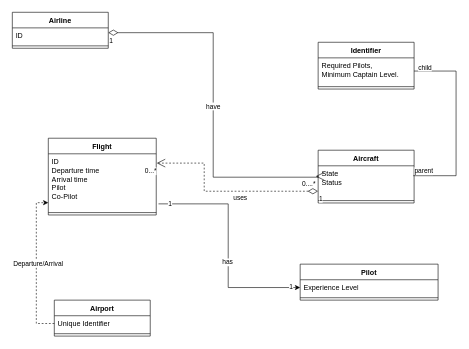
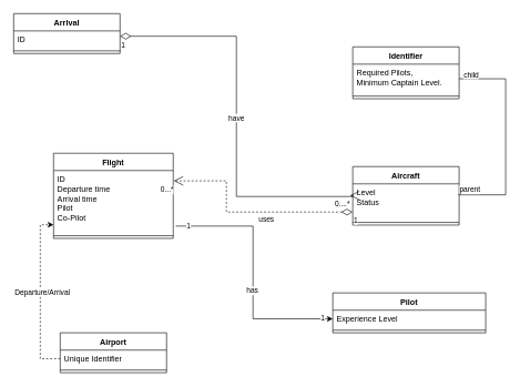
  <mxCell id="0" />
  <mxCell id="1" parent="0" />
- <mxCell id="2" value="Airline" style="swimlane;fontStyle=1;align=center;verticalAlign=top;childLayout=stackLayout;horizontal=1;startSize=26;horizontalStack=0;resizeParent=1;resizeParentMax=0;resizeLast=0;collapsible=1;marginBottom=0;whiteSpace=wrap;html=1;" vertex="1" parent="1"><mxGeometry x="20" y="20" width="160" height="60" as="geometry" /></mxCell>
+ <mxCell id="2" value="Arrival" style="swimlane;fontStyle=1;align=center;verticalAlign=top;childLayout=stackLayout;horizontal=1;startSize=26;horizontalStack=0;resizeParent=1;resizeParentMax=0;resizeLast=0;collapsible=1;marginBottom=0;whiteSpace=wrap;html=1;" vertex="1" parent="1"><mxGeometry x="20" y="20" width="160" height="60" as="geometry" /></mxCell>
  <mxCell id="3" value="ID" style="text;strokeColor=none;fillColor=none;align=left;verticalAlign=top;spacingLeft=4;spacingRight=4;overflow=hidden;rotatable=0;points=[[0,0.5],[1,0.5]];portConstraint=eastwest;whiteSpace=wrap;html=1;" vertex="1" parent="2"><mxGeometry y="26" width="160" height="26" as="geometry" /></mxCell>
  <mxCell id="4" value="" style="line;strokeWidth=1;fillColor=none;align=left;verticalAlign=middle;spacingTop=-1;spacingLeft=3;spacingRight=3;rotatable=0;labelPosition=right;points=[];portConstraint=eastwest;strokeColor=inherit;" vertex="1" parent="2"><mxGeometry y="52" width="160" height="8" as="geometry" /></mxCell>
  <mxCell id="5" value="Identifier" style="swimlane;fontStyle=1;align=center;verticalAlign=top;childLayout=stackLayout;horizontal=1;startSize=26;horizontalStack=0;resizeParent=1;resizeParentMax=0;resizeLast=0;collapsible=1;marginBottom=0;whiteSpace=wrap;html=1;" vertex="1" parent="1"><mxGeometry x="530" y="70" width="160" height="78" as="geometry" /></mxCell>
  <mxCell id="6" value=" Required Pilots,&lt;div&gt;Minimum Captain Level.&lt;/div&gt;" style="text;strokeColor=none;fillColor=none;align=left;verticalAlign=top;spacingLeft=4;spacingRight=4;overflow=hidden;rotatable=0;points=[[0,0.5],[1,0.5]];portConstraint=eastwest;whiteSpace=wrap;html=1;" vertex="1" parent="5"><mxGeometry y="26" width="160" height="44" as="geometry" /></mxCell>
  <mxCell id="7" value="" style="line;strokeWidth=1;fillColor=none;align=left;verticalAlign=middle;spacingTop=-1;spacingLeft=3;spacingRight=3;rotatable=0;labelPosition=right;points=[];portConstraint=eastwest;strokeColor=inherit;" vertex="1" parent="5"><mxGeometry y="70" width="160" height="8" as="geometry" /></mxCell>
  <mxCell id="8" value="Flight" style="swimlane;fontStyle=1;align=center;verticalAlign=top;childLayout=stackLayout;horizontal=1;startSize=26;horizontalStack=0;resizeParent=1;resizeParentMax=0;resizeLast=0;collapsible=1;marginBottom=0;whiteSpace=wrap;html=1;" vertex="1" parent="1"><mxGeometry x="80" y="230" width="180" height="128" as="geometry" /></mxCell>
  <mxCell id="9" value="ID&lt;div&gt;Departure time&lt;/div&gt;&lt;div&gt;Arrival time&lt;/div&gt;&lt;div&gt;Pilot&lt;br&gt;Co-Pilot&lt;/div&gt;" style="text;strokeColor=none;fillColor=none;align=left;verticalAlign=top;spacingLeft=4;spacingRight=4;overflow=hidden;rotatable=0;points=[[0,0.5],[1,0.5]];portConstraint=eastwest;whiteSpace=wrap;html=1;" vertex="1" parent="8"><mxGeometry y="26" width="180" height="94" as="geometry" /></mxCell>
  <mxCell id="10" value="" style="line;strokeWidth=1;fillColor=none;align=left;verticalAlign=middle;spacingTop=-1;spacingLeft=3;spacingRight=3;rotatable=0;labelPosition=right;points=[];portConstraint=eastwest;strokeColor=inherit;" vertex="1" parent="8"><mxGeometry y="120" width="180" height="8" as="geometry" /></mxCell>
  <mxCell id="11" value="Aircraft" style="swimlane;fontStyle=1;align=center;verticalAlign=top;childLayout=stackLayout;horizontal=1;startSize=26;horizontalStack=0;resizeParent=1;resizeParentMax=0;resizeLast=0;collapsible=1;marginBottom=0;whiteSpace=wrap;html=1;" vertex="1" parent="1"><mxGeometry x="530" y="250" width="160" height="88" as="geometry" /></mxCell>
- <mxCell id="12" value="State&lt;div&gt;Status&lt;/div&gt;" style="text;strokeColor=none;fillColor=none;align=left;verticalAlign=top;spacingLeft=4;spacingRight=4;overflow=hidden;rotatable=0;points=[[0,0.5],[1,0.5]];portConstraint=eastwest;whiteSpace=wrap;html=1;" vertex="1" parent="11"><mxGeometry y="26" width="160" height="54" as="geometry" /></mxCell>
+ <mxCell id="12" value="Level&lt;div&gt;Status&lt;/div&gt;" style="text;strokeColor=none;fillColor=none;align=left;verticalAlign=top;spacingLeft=4;spacingRight=4;overflow=hidden;rotatable=0;points=[[0,0.5],[1,0.5]];portConstraint=eastwest;whiteSpace=wrap;html=1;" vertex="1" parent="11"><mxGeometry y="26" width="160" height="54" as="geometry" /></mxCell>
  <mxCell id="13" value="" style="line;strokeWidth=1;fillColor=none;align=left;verticalAlign=middle;spacingTop=-1;spacingLeft=3;spacingRight=3;rotatable=0;labelPosition=right;points=[];portConstraint=eastwest;strokeColor=inherit;" vertex="1" parent="11"><mxGeometry y="80" width="160" height="8" as="geometry" /></mxCell>
  <mxCell id="14" value="Pilot" style="swimlane;fontStyle=1;align=center;verticalAlign=top;childLayout=stackLayout;horizontal=1;startSize=26;horizontalStack=0;resizeParent=1;resizeParentMax=0;resizeLast=0;collapsible=1;marginBottom=0;whiteSpace=wrap;html=1;" vertex="1" parent="1"><mxGeometry x="500" y="440" width="230" height="60" as="geometry" /></mxCell>
  <mxCell id="15" value="Experience Level" style="text;strokeColor=none;fillColor=none;align=left;verticalAlign=top;spacingLeft=4;spacingRight=4;overflow=hidden;rotatable=0;points=[[0,0.5],[1,0.5]];portConstraint=eastwest;whiteSpace=wrap;html=1;" vertex="1" parent="14"><mxGeometry y="26" width="230" height="26" as="geometry" /></mxCell>
  <mxCell id="16" value="" style="line;strokeWidth=1;fillColor=none;align=left;verticalAlign=middle;spacingTop=-1;spacingLeft=3;spacingRight=3;rotatable=0;labelPosition=right;points=[];portConstraint=eastwest;strokeColor=inherit;" vertex="1" parent="14"><mxGeometry y="52" width="230" height="8" as="geometry" /></mxCell>
  <mxCell id="17" value="Airport" style="swimlane;fontStyle=1;align=center;verticalAlign=top;childLayout=stackLayout;horizontal=1;startSize=26;horizontalStack=0;resizeParent=1;resizeParentMax=0;resizeLast=0;collapsible=1;marginBottom=0;whiteSpace=wrap;html=1;" vertex="1" parent="1"><mxGeometry x="90" y="500" width="160" height="60" as="geometry" /></mxCell>
  <mxCell id="18" value="Unique Identifier" style="text;strokeColor=none;fillColor=none;align=left;verticalAlign=top;spacingLeft=4;spacingRight=4;overflow=hidden;rotatable=0;points=[[0,0.5],[1,0.5]];portConstraint=eastwest;whiteSpace=wrap;html=1;" vertex="1" parent="17"><mxGeometry y="26" width="160" height="26" as="geometry" /></mxCell>
  <mxCell id="19" value="" style="line;strokeWidth=1;fillColor=none;align=left;verticalAlign=middle;spacingTop=-1;spacingLeft=3;spacingRight=3;rotatable=0;labelPosition=right;points=[];portConstraint=eastwest;strokeColor=inherit;" vertex="1" parent="17"><mxGeometry y="52" width="160" height="8" as="geometry" /></mxCell>
  <mxCell id="20" value="have" style="endArrow=open;html=1;endSize=12;startArrow=diamondThin;startSize=14;startFill=0;edgeStyle=orthogonalEdgeStyle;rounded=0;exitX=1;exitY=0.5;exitDx=0;exitDy=0;entryX=-0.025;entryY=0.324;entryDx=0;entryDy=0;entryPerimeter=0;" edge="1" parent="1" target="12"><mxGeometry relative="1" as="geometry"><mxPoint x="180" y="54" as="sourcePoint" /><mxPoint x="534.96" y="282.016" as="targetPoint" /><Array as="points"><mxPoint x="355" y="54" /><mxPoint x="355" y="295" /><mxPoint x="530" y="295" /><mxPoint x="530" y="293" /></Array></mxGeometry></mxCell>
  <mxCell id="21" value="1" style="edgeLabel;resizable=0;html=1;align=left;verticalAlign=top;" connectable="0" vertex="1" parent="20"><mxGeometry x="-1" relative="1" as="geometry" /></mxCell>
  <mxCell id="22" value="0....*" style="edgeLabel;resizable=0;html=1;align=right;verticalAlign=top;" connectable="0" vertex="1" parent="20"><mxGeometry x="1" relative="1" as="geometry" /></mxCell>
  <mxCell id="23" value="uses" style="endArrow=open;html=1;endSize=12;startArrow=diamondThin;startSize=14;startFill=0;edgeStyle=orthogonalEdgeStyle;rounded=0;exitX=-0.002;exitY=0.785;exitDx=0;exitDy=0;exitPerimeter=0;entryX=1.005;entryY=0.165;entryDx=0;entryDy=0;entryPerimeter=0;dashed=1;" edge="1" parent="1" source="12" target="9"><mxGeometry x="-0.178" y="12" relative="1" as="geometry"><mxPoint x="410" y="250" as="sourcePoint" /><mxPoint x="270" y="280" as="targetPoint" /><Array as="points"><mxPoint x="340" y="318" /><mxPoint x="340" y="271" /></Array><mxPoint as="offset" /></mxGeometry></mxCell>
  <mxCell id="24" value="1" style="edgeLabel;resizable=0;html=1;align=left;verticalAlign=top;" connectable="0" vertex="1" parent="23"><mxGeometry x="-1" relative="1" as="geometry" /></mxCell>
  <mxCell id="25" value="0...*" style="edgeLabel;resizable=0;html=1;align=right;verticalAlign=top;" connectable="0" vertex="1" parent="23"><mxGeometry x="1" relative="1" as="geometry" /></mxCell>
  <mxCell id="26" style="edgeStyle=orthogonalEdgeStyle;rounded=0;orthogonalLoop=1;jettySize=auto;html=1;entryX=0;entryY=0.5;entryDx=0;entryDy=0;exitX=1.021;exitY=0.888;exitDx=0;exitDy=0;exitPerimeter=0;" edge="1" parent="1" source="9" target="15"><mxGeometry relative="1" as="geometry"><mxPoint x="450" y="380" as="sourcePoint" /></mxGeometry></mxCell>
  <mxCell id="27" value="1" style="edgeLabel;html=1;align=center;verticalAlign=middle;resizable=0;points=[];" vertex="1" connectable="0" parent="26"><mxGeometry x="-0.899" relative="1" as="geometry"><mxPoint as="offset" /></mxGeometry></mxCell>
  <mxCell id="28" value="1" style="edgeLabel;html=1;align=center;verticalAlign=middle;resizable=0;points=[];" vertex="1" connectable="0" parent="26"><mxGeometry x="0.918" y="2" relative="1" as="geometry"><mxPoint as="offset" /></mxGeometry></mxCell>
  <mxCell id="29" value="has" style="edgeLabel;html=1;align=center;verticalAlign=middle;resizable=0;points=[];" vertex="1" connectable="0" parent="26"><mxGeometry x="0.132" y="-2" relative="1" as="geometry"><mxPoint as="offset" /></mxGeometry></mxCell>
  <mxCell id="30" style="edgeStyle=orthogonalEdgeStyle;rounded=0;orthogonalLoop=1;jettySize=auto;html=1;entryX=0;entryY=0.867;entryDx=0;entryDy=0;entryPerimeter=0;dashed=1;" edge="1" parent="1" source="18" target="9"><mxGeometry relative="1" as="geometry" /></mxCell>
  <mxCell id="31" value="Departure/Arrival" style="edgeLabel;html=1;align=center;verticalAlign=middle;resizable=0;points=[];" vertex="1" connectable="0" parent="30"><mxGeometry x="0.042" y="-2" relative="1" as="geometry"><mxPoint as="offset" /></mxGeometry></mxCell>
  <mxCell id="32" value="" style="endArrow=none;html=1;edgeStyle=orthogonalEdgeStyle;rounded=0;exitX=0.991;exitY=0.306;exitDx=0;exitDy=0;exitPerimeter=0;entryX=1;entryY=0.5;entryDx=0;entryDy=0;" edge="1" parent="1" source="12" target="6"><mxGeometry relative="1" as="geometry"><mxPoint x="410" y="340" as="sourcePoint" /><mxPoint x="570" y="340" as="targetPoint" /><Array as="points"><mxPoint x="760" y="293" /><mxPoint x="760" y="118" /></Array></mxGeometry></mxCell>
  <mxCell id="33" value="parent" style="edgeLabel;resizable=0;html=1;align=left;verticalAlign=bottom;" connectable="0" vertex="1" parent="32"><mxGeometry x="-1" relative="1" as="geometry" /></mxCell>
  <mxCell id="34" value="child" style="edgeLabel;resizable=0;html=1;align=right;verticalAlign=bottom;" connectable="0" vertex="1" parent="32"><mxGeometry x="1" relative="1" as="geometry"><mxPoint x="30" y="2" as="offset" /></mxGeometry></mxCell>
